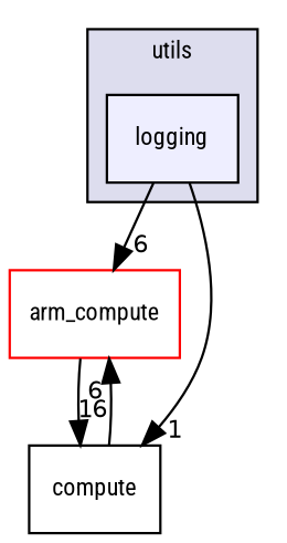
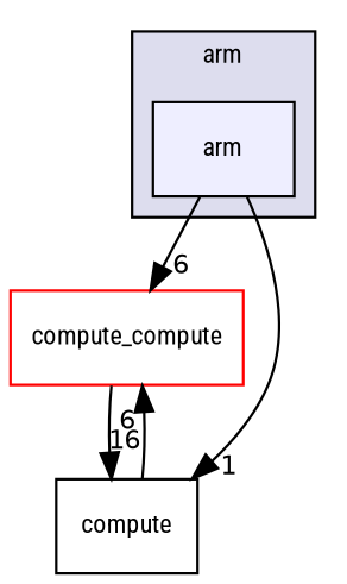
  digraph {
    compound=true
    fontname="Roboto Condensed"
    node [fontname="Roboto Condensed" fontsize=10 shape=box style=filled]
    edge [fontname="Roboto Condensed" headlabel=6 labeldistance=1.5 labelfontname=Helvetica labelfontsize=10]
-   n1 [fillcolor="#eeeeff" label=logging pencolor=black]
-   n2 [color=red fillcolor=white label=arm_compute]
+   n1 [fillcolor="#eeeeff" label=arm pencolor=black]
+   n2 [color=red fillcolor=white label=compute_compute]
    n3 [label=compute style=""]
    subgraph cluster_1 {
      bgcolor="#ddddee"
      fontsize=10
-     label=utils
+     label=arm
      pencolor=black
      n1
    }
    n1 -> n2
    n1 -> n3 [headlabel=1]
    n2 -> n3 [headlabel=16]
    n3 -> n2
  }
